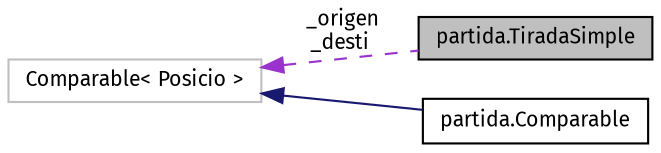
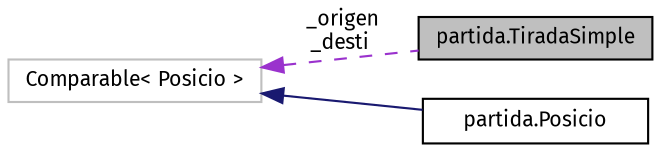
  digraph {
    fontname="Fira Sans"
    rankdir=LR
    node [color=black fillcolor=white fontname="Fira Sans" fontsize=10 shape=record style=filled]
    edge [dir=back fontname="Fira Sans" fontsize=10 labelfontname=Helvetica labelfontsize=10]
    n1 [fillcolor=grey75 fontcolor=black height=0.2 label="partida.TiradaSimple" width=0.4]
-   n2 [height=0.2 label="partida.Comparable" width=0.4]
+   n2 [height=0.2 label="partida.Posicio" width=0.4]
    n3 [color=grey75 height=0.2 label="Comparable\< Posicio \>" width=0.4]
    n3 -> n1 [color=darkorchid3 label=" _origen\n_desti" style=dashed]
    n3 -> n2 [color=midnightblue style=solid]
  }
